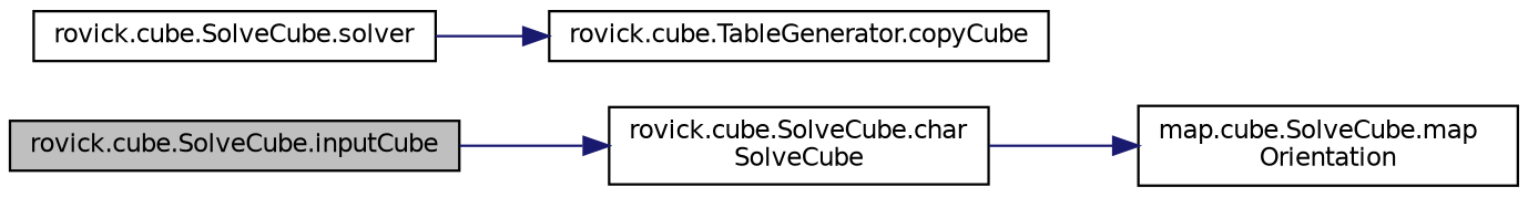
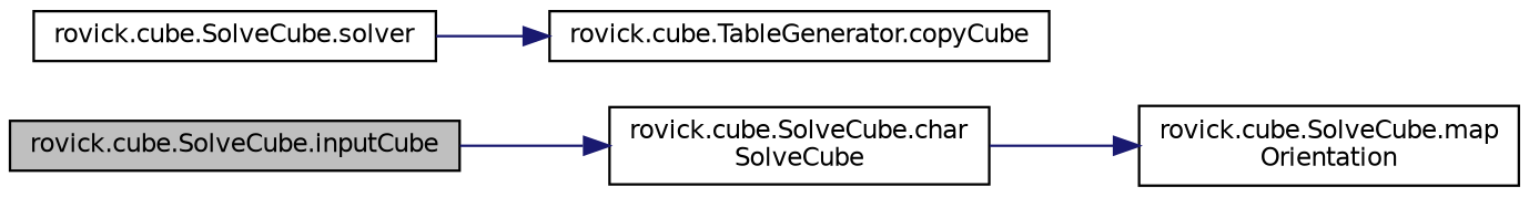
  digraph {
    rankdir=LR
    node [color=black fillcolor=white fontname=Helvetica fontsize=10 shape=record style=filled]
    edge [color=midnightblue fontname=Helvetica fontsize=10 labelfontname=Helvetica labelfontsize=10 style=solid]
    n1 [fillcolor=grey75 fontcolor=black height=0.2 label="rovick.cube.SolveCube.inputCube" width=0.4]
    n2 [height=0.2 label="rovick.cube.SolveCube.char\lSolveCube" width=0.4]
-   n3 [height=0.2 label="map.cube.SolveCube.map\lOrientation" width=0.4]
+   n3 [height=0.2 label="rovick.cube.SolveCube.map\lOrientation" width=0.4]
    n4 [height=0.2 label="rovick.cube.SolveCube.solver" width=0.4]
    n5 [height=0.2 label="rovick.cube.TableGenerator.copyCube" width=0.4]
    n1 -> n2
    n2 -> n3
    n4 -> n5
  }
